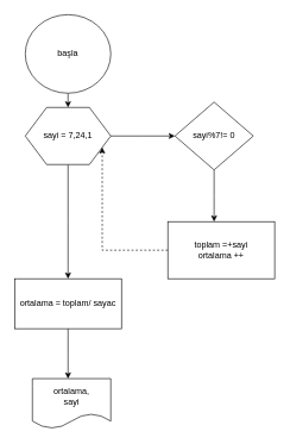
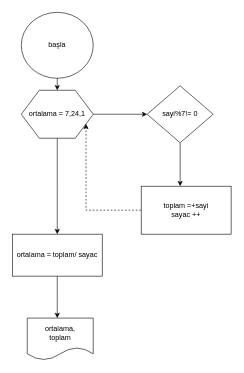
  <mxCell id="0" />
  <mxCell id="1" parent="0" />
  <mxCell id="2" style="edgeStyle=orthogonalEdgeStyle;rounded=0;orthogonalLoop=1;jettySize=auto;html=1;" edge="1" parent="1" source="3"><mxGeometry relative="1" as="geometry"><mxPoint x="95" y="150" as="targetPoint" /></mxGeometry></mxCell>
  <mxCell id="3" value="başla" style="ellipse;whiteSpace=wrap;html=1;" vertex="1" parent="1"><mxGeometry x="35" y="20" width="120" height="110" as="geometry" /></mxCell>
  <mxCell id="4" style="edgeStyle=orthogonalEdgeStyle;rounded=0;orthogonalLoop=1;jettySize=auto;html=1;" edge="1" parent="1" source="6"><mxGeometry relative="1" as="geometry"><mxPoint x="245" y="190" as="targetPoint" /></mxGeometry></mxCell>
  <mxCell id="5" style="edgeStyle=orthogonalEdgeStyle;rounded=0;orthogonalLoop=1;jettySize=auto;html=1;" edge="1" parent="1" source="6"><mxGeometry relative="1" as="geometry"><mxPoint x="95" y="390" as="targetPoint" /></mxGeometry></mxCell>
- <mxCell id="6" value="sayi = 7,24,1" style="shape=hexagon;perimeter=hexagonPerimeter2;whiteSpace=wrap;html=1;" vertex="1" parent="1"><mxGeometry x="35" y="150" width="120" height="80" as="geometry" /></mxCell>
+ <mxCell id="6" value="ortalama = 7,24,1" style="shape=hexagon;perimeter=hexagonPerimeter2;whiteSpace=wrap;html=1;" vertex="1" parent="1"><mxGeometry x="35" y="150" width="120" height="80" as="geometry" /></mxCell>
  <mxCell id="7" style="edgeStyle=orthogonalEdgeStyle;rounded=0;orthogonalLoop=1;jettySize=auto;html=1;" edge="1" parent="1" source="8"><mxGeometry relative="1" as="geometry"><mxPoint x="300" y="310" as="targetPoint" /></mxGeometry></mxCell>
  <mxCell id="8" value="sayi%7!= 0" style="rhombus;whiteSpace=wrap;html=1;" vertex="1" parent="1"><mxGeometry x="245" y="142.5" width="110" height="95" as="geometry" /></mxCell>
  <mxCell id="9" style="edgeStyle=orthogonalEdgeStyle;rounded=0;orthogonalLoop=1;jettySize=auto;html=1;entryX=1;entryY=0.75;entryDx=0;entryDy=0;dashed=1;" edge="1" parent="1" source="10" target="6"><mxGeometry relative="1" as="geometry" /></mxCell>
- <mxCell id="10" value="toplam =+sayi&lt;br&gt;ortalama ++" style="rounded=0;whiteSpace=wrap;html=1;" vertex="1" parent="1"><mxGeometry x="235" y="310" width="150" height="80" as="geometry" /></mxCell>
+ <mxCell id="10" value="toplam =+sayi&lt;br&gt;sayac ++" style="rounded=0;whiteSpace=wrap;html=1;" vertex="1" parent="1"><mxGeometry x="235" y="310" width="150" height="80" as="geometry" /></mxCell>
  <mxCell id="11" style="edgeStyle=orthogonalEdgeStyle;rounded=0;orthogonalLoop=1;jettySize=auto;html=1;" edge="1" parent="1" source="12"><mxGeometry relative="1" as="geometry"><mxPoint x="95" y="530" as="targetPoint" /></mxGeometry></mxCell>
  <mxCell id="12" value="ortalama = toplam/ sayac" style="rounded=0;whiteSpace=wrap;html=1;" vertex="1" parent="1"><mxGeometry x="20" y="390" width="150" height="70" as="geometry" /></mxCell>
- <mxCell id="13" value="ortalama,&lt;br&gt;sayi" style="shape=document;whiteSpace=wrap;html=1;boundedLbl=1;" vertex="1" parent="1"><mxGeometry x="45" y="530" width="110" height="70" as="geometry" /></mxCell>
+ <mxCell id="13" value="ortalama,&lt;br&gt;toplam" style="shape=document;whiteSpace=wrap;html=1;boundedLbl=1;" vertex="1" parent="1"><mxGeometry x="45" y="530" width="110" height="70" as="geometry" /></mxCell>
